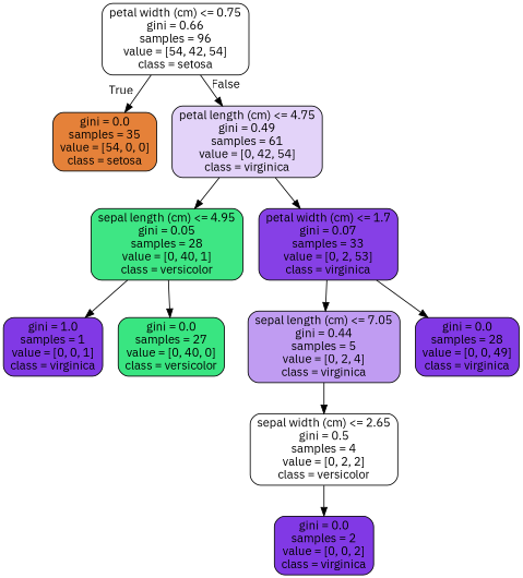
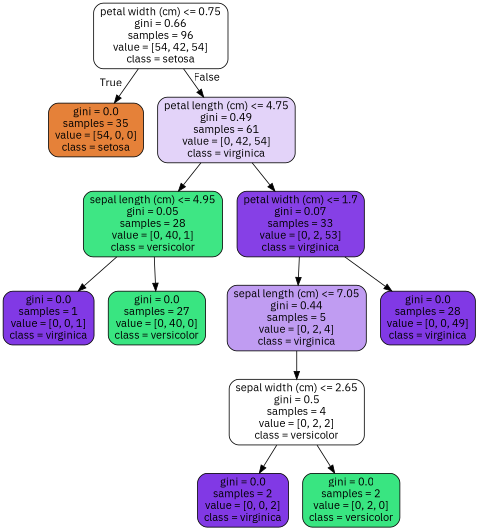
  digraph {
    fontname="IBM Plex Sans"
    node [color=black fillcolor="#8139e5" fontname="IBM Plex Sans" shape=box style="filled, rounded"]
    edge [fontname="IBM Plex Sans"]
    n1 [fillcolor="#ffffff" label="petal width (cm) <= 0.75\ngini = 0.66\nsamples = 96\nvalue = [54, 42, 54]\nclass = setosa"]
    n2 [fillcolor="#e58139" label="gini = 0.0\nsamples = 35\nvalue = [54, 0, 0]\nclass = setosa"]
    n3 [fillcolor="#e3d3f9" label="petal length (cm) <= 4.75\ngini = 0.49\nsamples = 61\nvalue = [0, 42, 54]\nclass = virginica"]
    n4 [fillcolor="#3ee684" label="sepal length (cm) <= 4.95\ngini = 0.05\nsamples = 28\nvalue = [0, 40, 1]\nclass = versicolor"]
    n5 [fillcolor="#8640e6" label="petal width (cm) <= 1.7\ngini = 0.07\nsamples = 33\nvalue = [0, 2, 53]\nclass = virginica"]
-   n6 [label="gini = 1.0\nsamples = 1\nvalue = [0, 0, 1]\nclass = virginica"]
+   n6 [label="gini = 0.0\nsamples = 1\nvalue = [0, 0, 1]\nclass = virginica"]
    n7 [fillcolor="#39e581" label="gini = 0.0\nsamples = 27\nvalue = [0, 40, 0]\nclass = versicolor"]
    n8 [fillcolor="#c09cf2" label="sepal length (cm) <= 7.05\ngini = 0.44\nsamples = 5\nvalue = [0, 2, 4]\nclass = virginica"]
    n9 [label="gini = 0.0\nsamples = 28\nvalue = [0, 0, 49]\nclass = virginica"]
    n10 [fillcolor="#ffffff" label="sepal width (cm) <= 2.65\ngini = 0.5\nsamples = 4\nvalue = [0, 2, 2]\nclass = versicolor"]
    n11 [label="gini = 0.0\nsamples = 2\nvalue = [0, 0, 2]\nclass = virginica"]
+   n12 [fillcolor="#39e581" label="gini = 0.0\nsamples = 2\nvalue = [0, 2, 0]\nclass = versicolor"]
    n1 -> n2 [headlabel=True labelangle=45 labeldistance=2.5]
    n1 -> n3 [headlabel=False labelangle=-45 labeldistance=2.5]
    n3 -> n4
    n3 -> n5
    n4 -> n6
    n4 -> n7
    n5 -> n8
    n5 -> n9
    n8 -> n10
    n10 -> n11
+   n10 -> n12
  }
